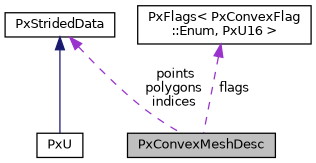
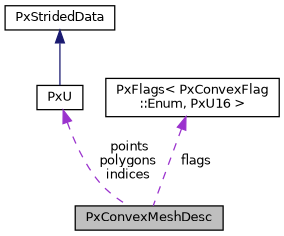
  digraph {
    node [color=black fillcolor=white fontname=Helvetica fontsize=10 shape=record style=filled]
    edge [color=darkorchid3 dir=back fontname=Helvetica fontsize=10 labelfontname=Helvetica labelfontsize=10 style=dashed]
    n1 [fillcolor=grey75 fontcolor=black height=0.2 label=PxConvexMeshDesc width=0.4]
    n2 [height=0.2 label=PxU width=0.4]
    n3 [height=0.2 label=PxStridedData width=0.4]
    n4 [height=0.2 label="PxFlags\< PxConvexFlag\l::Enum, PxU16 \>" width=0.4]
-   n3 -> n1 [label=" points\npolygons\nindices"]
+   n2 -> n1 [label=" points\npolygons\nindices"]
    n3 -> n2 [color=midnightblue style=solid]
    n4 -> n1 [label=" flags"]
  }
